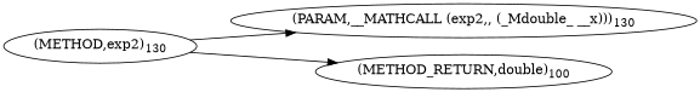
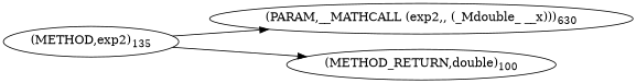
  digraph {
    rankdir=LR
-   n1 [label=<(METHOD,exp2)<SUB>130</SUB>>]
-   n2 [label=<(PARAM,__MATHCALL (exp2,, (_Mdouble_ __x)))<SUB>130</SUB>>]
+   n1 [label=<(METHOD,exp2)<SUB>135</SUB>>]
+   n2 [label=<(PARAM,__MATHCALL (exp2,, (_Mdouble_ __x)))<SUB>630</SUB>>]
    n3 [label=<(METHOD_RETURN,double)<SUB>100</SUB>>]
    n1 -> n2
    n1 -> n3
  }
